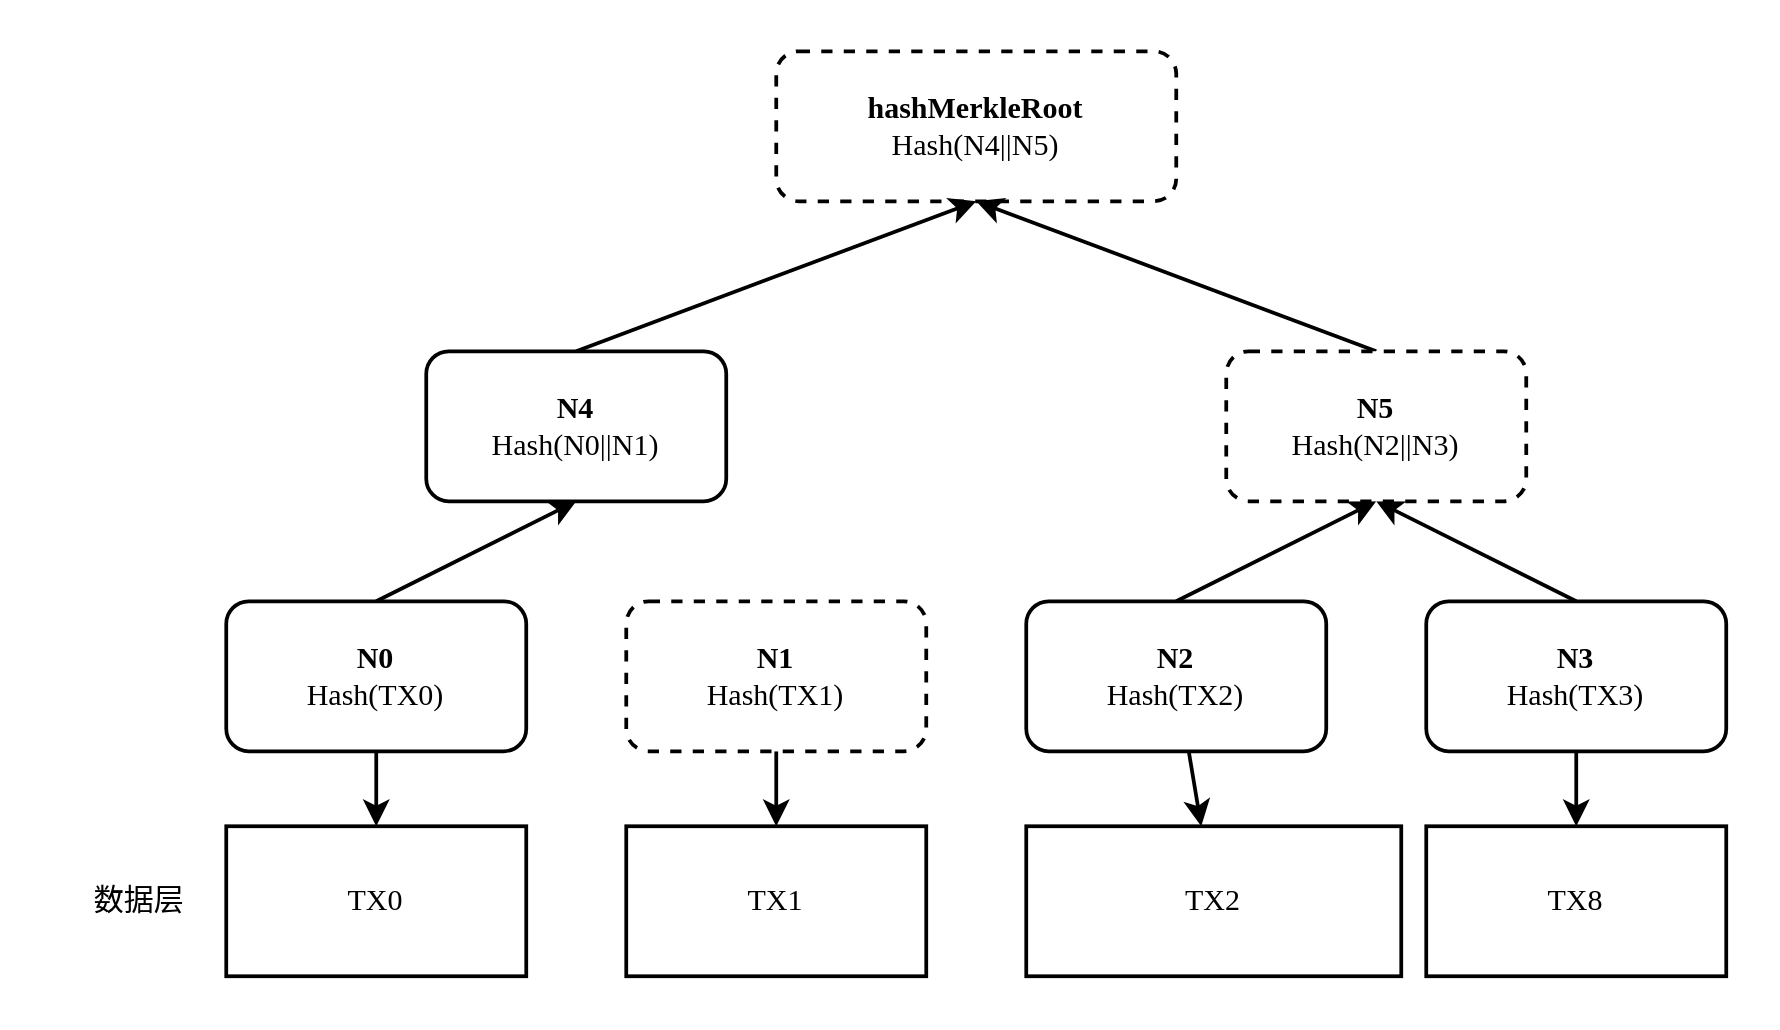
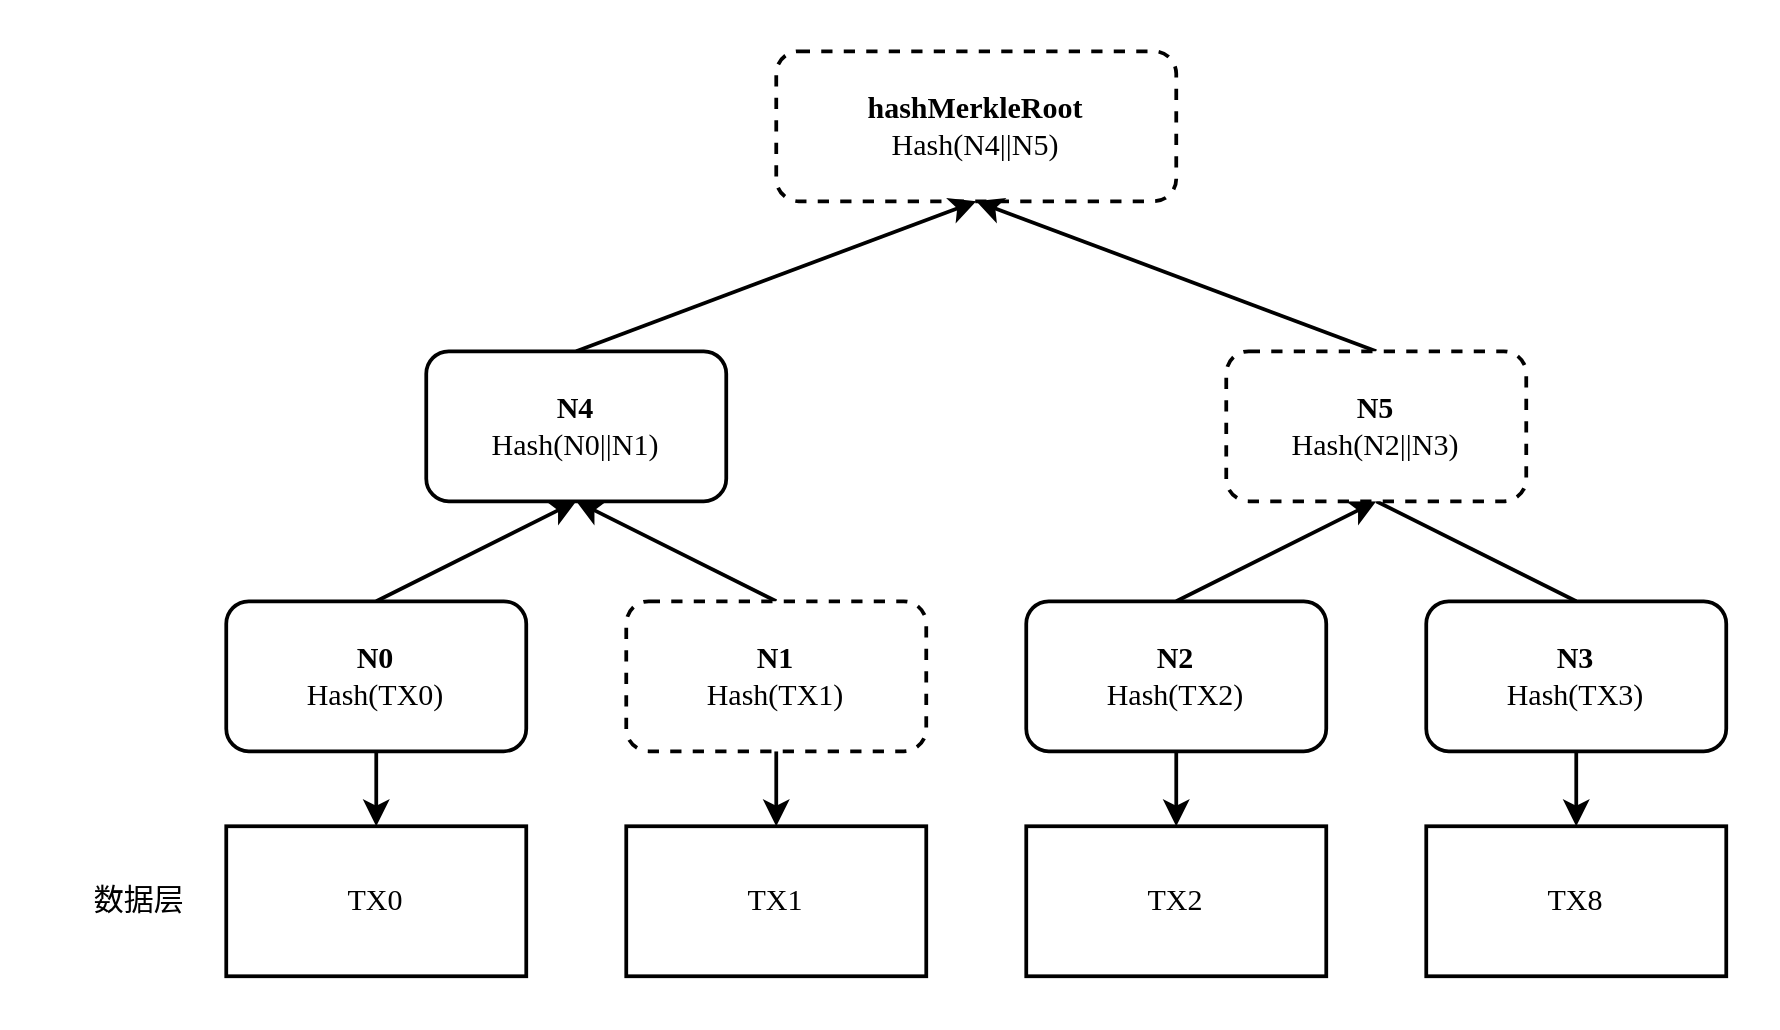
  <mxCell id="0" />
  <mxCell id="1" parent="0" />
  <mxCell id="2" value="&lt;b&gt;hashMerkleRoot&lt;/b&gt;&lt;br&gt;Hash(N4||N5)" style="whiteSpace=wrap;html=1;rounded=1;shadow=0;labelBackgroundColor=none;strokeWidth=1.5;fontFamily=Verdana;fontSize=12;align=center;dashed=1;" parent="1" vertex="1"><mxGeometry x="310" y="20" width="160" height="60" as="geometry" /></mxCell>
  <mxCell id="3" style="edgeStyle=none;rounded=1;orthogonalLoop=1;jettySize=auto;html=1;exitX=0.5;exitY=0;exitDx=0;exitDy=0;entryX=0.5;entryY=1;entryDx=0;entryDy=0;shadow=0;strokeWidth=1.5;" parent="1" source="4" target="2" edge="1"><mxGeometry relative="1" as="geometry" /></mxCell>
  <mxCell id="4" value="&lt;span&gt;&lt;b&gt;N4&lt;/b&gt;&lt;br&gt;Hash(N0||N1)&lt;/span&gt;" style="whiteSpace=wrap;html=1;rounded=1;shadow=0;labelBackgroundColor=none;strokeWidth=1.5;fontFamily=Verdana;fontSize=12;align=center;" parent="1" vertex="1"><mxGeometry x="170" y="140" width="120" height="60" as="geometry" /></mxCell>
  <mxCell id="5" style="edgeStyle=none;rounded=1;orthogonalLoop=1;jettySize=auto;html=1;exitX=0.5;exitY=0;exitDx=0;exitDy=0;entryX=0.5;entryY=1;entryDx=0;entryDy=0;shadow=0;strokeWidth=1.5;" parent="1" source="7" target="4" edge="1"><mxGeometry relative="1" as="geometry" /></mxCell>
  <mxCell id="6" value="" style="edgeStyle=none;rounded=1;orthogonalLoop=1;jettySize=auto;html=1;shadow=0;strokeWidth=1.5;" parent="1" source="7" target="17" edge="1"><mxGeometry relative="1" as="geometry" /></mxCell>
  <mxCell id="7" value="&lt;b&gt;N0&lt;/b&gt;&lt;br&gt;Hash(TX0)" style="whiteSpace=wrap;html=1;rounded=1;shadow=0;labelBackgroundColor=none;strokeWidth=1.5;fontFamily=Verdana;fontSize=12;align=center;" parent="1" vertex="1"><mxGeometry x="90" y="240" width="120" height="60" as="geometry" /></mxCell>
+ <mxCell id="8" style="edgeStyle=none;rounded=1;orthogonalLoop=1;jettySize=auto;html=1;exitX=0.5;exitY=0;exitDx=0;exitDy=0;entryX=0.5;entryY=1;entryDx=0;entryDy=0;shadow=0;strokeWidth=1.5;" parent="1" source="10" target="4" edge="1"><mxGeometry relative="1" as="geometry" /></mxCell>
  <mxCell id="9" value="" style="edgeStyle=none;rounded=1;orthogonalLoop=1;jettySize=auto;html=1;shadow=0;strokeWidth=1.5;" parent="1" source="10" target="18" edge="1"><mxGeometry relative="1" as="geometry" /></mxCell>
  <mxCell id="10" value="&lt;span&gt;&lt;b&gt;N1&lt;/b&gt;&lt;br&gt;Hash(TX1)&lt;/span&gt;" style="whiteSpace=wrap;html=1;rounded=1;shadow=0;labelBackgroundColor=none;strokeWidth=1.5;fontFamily=Verdana;fontSize=12;align=center;dashed=1;" parent="1" vertex="1"><mxGeometry x="250" y="240" width="120" height="60" as="geometry" /></mxCell>
  <mxCell id="11" style="edgeStyle=none;rounded=1;orthogonalLoop=1;jettySize=auto;html=1;exitX=0.5;exitY=0;exitDx=0;exitDy=0;entryX=0.5;entryY=1;entryDx=0;entryDy=0;shadow=0;strokeWidth=1.5;" parent="1" source="13" target="22" edge="1"><mxGeometry relative="1" as="geometry"><mxPoint x="540" y="220" as="targetPoint" /></mxGeometry></mxCell>
  <mxCell id="12" value="" style="edgeStyle=none;rounded=1;orthogonalLoop=1;jettySize=auto;html=1;shadow=0;strokeWidth=1.5;" parent="1" source="13" target="19" edge="1"><mxGeometry relative="1" as="geometry" /></mxCell>
  <mxCell id="13" value="&lt;span&gt;&lt;b&gt;N2&lt;/b&gt;&lt;br&gt;Hash(TX2)&lt;/span&gt;" style="whiteSpace=wrap;html=1;rounded=1;shadow=0;labelBackgroundColor=none;strokeWidth=1.5;fontFamily=Verdana;fontSize=12;align=center;" parent="1" vertex="1"><mxGeometry x="410" y="240" width="120" height="60" as="geometry" /></mxCell>
- <mxCell id="14" style="edgeStyle=none;rounded=1;orthogonalLoop=1;jettySize=auto;html=1;exitX=0.5;exitY=0;exitDx=0;exitDy=0;entryX=0.5;entryY=1;entryDx=0;entryDy=0;shadow=0;strokeWidth=1.5;" parent="1" source="16" target="22" edge="1"><mxGeometry relative="1" as="geometry"><mxPoint x="580" y="210" as="targetPoint" /></mxGeometry></mxCell>
+ <mxCell id="14" style="edgeStyle=none;rounded=1;orthogonalLoop=1;jettySize=auto;html=1;exitX=0.5;exitY=0;exitDx=0;exitDy=0;entryX=0.5;entryY=1;entryDx=0;entryDy=0;shadow=0;strokeWidth=1.5;endArrow=none;" parent="1" source="16" target="22" edge="1"><mxGeometry relative="1" as="geometry"><mxPoint x="580" y="210" as="targetPoint" /></mxGeometry></mxCell>
  <mxCell id="15" value="" style="edgeStyle=none;rounded=1;orthogonalLoop=1;jettySize=auto;html=1;shadow=0;strokeWidth=1.5;" parent="1" source="16" target="20" edge="1"><mxGeometry relative="1" as="geometry" /></mxCell>
  <mxCell id="16" value="&lt;span&gt;&lt;b&gt;N3&lt;/b&gt;&lt;br&gt;Hash(TX3)&lt;/span&gt;" style="whiteSpace=wrap;html=1;rounded=1;shadow=0;labelBackgroundColor=none;strokeWidth=1.5;fontFamily=Verdana;fontSize=12;align=center;" parent="1" vertex="1"><mxGeometry x="570" y="240" width="120" height="60" as="geometry" /></mxCell>
  <mxCell id="17" value="TX0" style="whiteSpace=wrap;html=1;fontFamily=Verdana;rounded=0;shadow=0;labelBackgroundColor=none;strokeWidth=1.5;" parent="1" vertex="1"><mxGeometry x="90" y="330" width="120" height="60" as="geometry" /></mxCell>
  <mxCell id="18" value="TX1" style="rounded=0;whiteSpace=wrap;html=1;fontFamily=Verdana;shadow=0;labelBackgroundColor=none;strokeWidth=1.5;" parent="1" vertex="1"><mxGeometry x="250" y="330" width="120" height="60" as="geometry" /></mxCell>
- <mxCell id="19" value="TX2" style="rounded=0;whiteSpace=wrap;html=1;fontFamily=Verdana;shadow=0;labelBackgroundColor=none;strokeWidth=1.5;" parent="1" vertex="1"><mxGeometry x="410" y="330" width="150" height="60" as="geometry" /></mxCell>
+ <mxCell id="19" value="TX2" style="rounded=0;whiteSpace=wrap;html=1;fontFamily=Verdana;shadow=0;labelBackgroundColor=none;strokeWidth=1.5;" parent="1" vertex="1"><mxGeometry x="410" y="330" width="120" height="60" as="geometry" /></mxCell>
  <mxCell id="20" value="TX8" style="whiteSpace=wrap;html=1;fontFamily=Verdana;rounded=0;shadow=0;labelBackgroundColor=none;strokeWidth=1.5;" parent="1" vertex="1"><mxGeometry x="570" y="330" width="120" height="60" as="geometry" /></mxCell>
  <mxCell id="21" style="edgeStyle=none;rounded=1;orthogonalLoop=1;jettySize=auto;html=1;exitX=0.5;exitY=0;exitDx=0;exitDy=0;entryX=0.5;entryY=1;entryDx=0;entryDy=0;shadow=0;strokeWidth=1.5;" parent="1" source="22" target="2" edge="1"><mxGeometry relative="1" as="geometry" /></mxCell>
  <mxCell id="22" value="&lt;span&gt;&lt;b&gt;N5&lt;/b&gt;&lt;br&gt;Hash(N2||N3)&lt;/span&gt;" style="whiteSpace=wrap;html=1;rounded=1;shadow=0;labelBackgroundColor=none;strokeWidth=1.5;fontFamily=Verdana;fontSize=12;align=center;dashed=1;" parent="1" vertex="1"><mxGeometry x="490" y="140" width="120" height="60" as="geometry" /></mxCell>
  <mxCell id="23" value="数据层" style="text;html=1;align=center;verticalAlign=middle;resizable=0;points=[];autosize=1;strokeColor=none;fillColor=none;strokeWidth=1.5;" vertex="1" parent="1"><mxGeometry x="20" y="345" width="70" height="30" as="geometry" /></mxCell>
